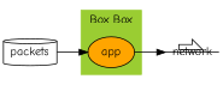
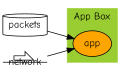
  digraph {
    fontname="Comic Neue"
    rankdir=LR
    node [fontname="Comic Neue" style=filled]
    edge [fontname="Comic Neue"]
    app [fillcolor=orange shape=ellipse]
    n2 [fillcolor=white height=0.2 label=packets shape=cylinder width=0.2]
    network [shape=primersite style=""]
    subgraph cluster_1 {
      color=yellowgreen
-     label="Box Box"
+     label="App Box"
      style=filled
      app
    }
    n2 -> app
-   app -> network
+   network -> app
  }
